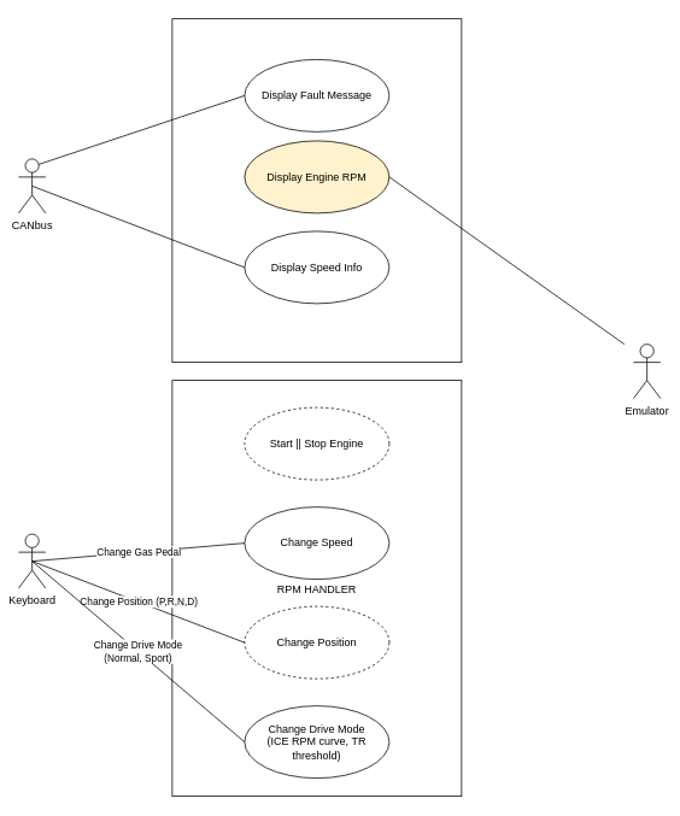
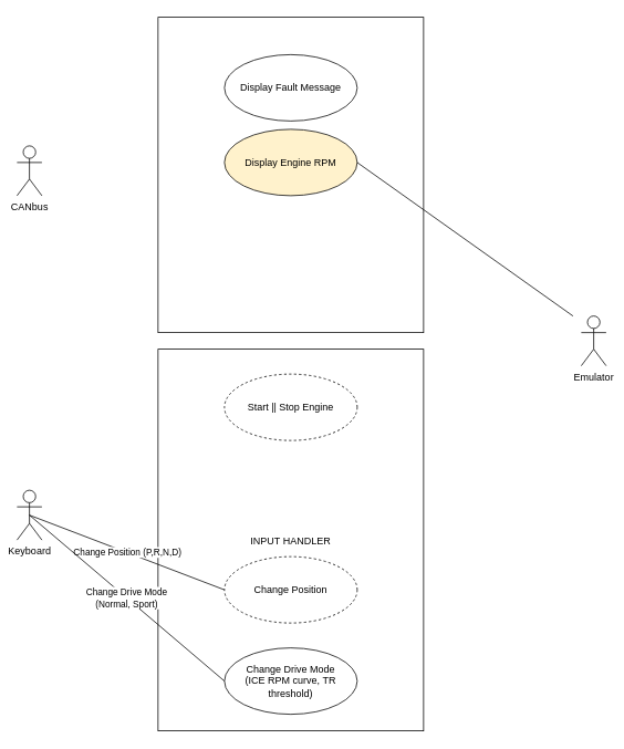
  <mxCell id="0" />
  <mxCell id="1" parent="0" />
  <mxCell id="2" value="" style="rounded=0;whiteSpace=wrap;html=1;" vertex="1" parent="1"><mxGeometry x="190" y="20" width="320" height="380" as="geometry" /></mxCell>
- <mxCell id="3" value="&lt;p style=&quot;line-height: 250%&quot;&gt;RPM HANDLER&lt;/p&gt;" style="rounded=0;whiteSpace=wrap;html=1;align=center;" vertex="1" parent="1"><mxGeometry x="190" y="420" width="320" height="460" as="geometry" /></mxCell>
+ <mxCell id="3" value="&lt;p style=&quot;line-height: 250%&quot;&gt;INPUT HANDLER&lt;/p&gt;" style="rounded=0;whiteSpace=wrap;html=1;align=center;" vertex="1" parent="1"><mxGeometry x="190" y="420" width="320" height="460" as="geometry" /></mxCell>
  <mxCell id="4" value="Keyboard" style="shape=umlActor;verticalLabelPosition=bottom;verticalAlign=top;html=1;outlineConnect=0;" parent="1" vertex="1"><mxGeometry x="20" y="590" width="30" height="60" as="geometry" /></mxCell>
- <mxCell id="5" value="Change Speed" style="ellipse;whiteSpace=wrap;html=1;" parent="1" vertex="1"><mxGeometry x="270" y="560" width="160" height="80" as="geometry" /></mxCell>
- <mxCell id="6" value="Change Gas Pedal" style="endArrow=none;html=1;entryX=0;entryY=0.5;entryDx=0;entryDy=0;exitX=0.5;exitY=0.5;exitDx=0;exitDy=0;exitPerimeter=0;" parent="1" target="5" edge="1" source="4"><mxGeometry width="50" height="50" relative="1" as="geometry"><mxPoint x="100" y="620" as="sourcePoint" /><mxPoint x="260" y="500" as="targetPoint" /></mxGeometry></mxCell>
  <mxCell id="7" value="Change Position" style="ellipse;whiteSpace=wrap;html=1;dashed=1;" parent="1" vertex="1"><mxGeometry x="270" y="670" width="160" height="80" as="geometry" /></mxCell>
  <mxCell id="8" value="Change Drive Mode&lt;br&gt;(ICE RPM curve, TR threshold)" style="ellipse;whiteSpace=wrap;html=1;" parent="1" vertex="1"><mxGeometry x="270" y="780" width="160" height="80" as="geometry" /></mxCell>
  <mxCell id="9" value="Change Position (P,R,N,D)" style="endArrow=none;html=1;entryX=0;entryY=0.5;entryDx=0;entryDy=0;exitX=0.5;exitY=0.5;exitDx=0;exitDy=0;exitPerimeter=0;" parent="1" target="7" edge="1" source="4"><mxGeometry width="50" height="50" relative="1" as="geometry"><mxPoint x="120" y="470" as="sourcePoint" /><mxPoint x="280" y="460" as="targetPoint" /></mxGeometry></mxCell>
  <mxCell id="10" value="Change Drive Mode&lt;br&gt;(Normal, Sport)" style="endArrow=none;html=1;entryX=0;entryY=0.5;entryDx=0;entryDy=0;exitX=0.5;exitY=0.5;exitDx=0;exitDy=0;exitPerimeter=0;" parent="1" target="8" edge="1" source="4"><mxGeometry width="50" height="50" relative="1" as="geometry"><mxPoint x="110" y="490" as="sourcePoint" /><mxPoint x="280" y="590" as="targetPoint" /></mxGeometry></mxCell>
  <mxCell id="11" value="Display Engine RPM" style="ellipse;whiteSpace=wrap;html=1;fillColor=#fff2cc;" parent="1" vertex="1"><mxGeometry x="270" y="155" width="160" height="80" as="geometry" /></mxCell>
- <mxCell id="12" value="Display Speed Info" style="ellipse;whiteSpace=wrap;html=1;" parent="1" vertex="1"><mxGeometry x="270" y="255" width="160" height="80" as="geometry" /></mxCell>
- <mxCell id="13" value="" style="endArrow=none;html=1;entryX=0;entryY=0.5;entryDx=0;entryDy=0;exitX=0.5;exitY=0.5;exitDx=0;exitDy=0;exitPerimeter=0;" parent="1" target="12" edge="1" source="17"><mxGeometry width="50" height="50" relative="1" as="geometry"><mxPoint x="140" y="433" as="sourcePoint" /><mxPoint x="280" y="270" as="targetPoint" /></mxGeometry></mxCell>
  <mxCell id="14" value="Display Fault Message" style="ellipse;whiteSpace=wrap;html=1;" parent="1" vertex="1"><mxGeometry x="270" y="65" width="160" height="80" as="geometry" /></mxCell>
- <mxCell id="15" value="" style="endArrow=none;html=1;entryX=0;entryY=0.5;entryDx=0;entryDy=0;exitX=0.75;exitY=0.1;exitDx=0;exitDy=0;exitPerimeter=0;" parent="1" target="14" edge="1" source="17"><mxGeometry width="50" height="50" relative="1" as="geometry"><mxPoint x="120" y="400" as="sourcePoint" /><mxPoint x="280" y="270" as="targetPoint" /></mxGeometry></mxCell>
  <mxCell id="16" value="Start || Stop Engine" style="ellipse;whiteSpace=wrap;html=1;dashed=1;" vertex="1" parent="1"><mxGeometry x="270" y="450" width="160" height="80" as="geometry" /></mxCell>
  <mxCell id="17" value="CANbus" style="shape=umlActor;verticalLabelPosition=bottom;verticalAlign=top;html=1;outlineConnect=0;" vertex="1" parent="1"><mxGeometry x="20" y="175" width="30" height="60" as="geometry" /></mxCell>
  <mxCell id="18" value="Emulator" style="shape=umlActor;verticalLabelPosition=bottom;verticalAlign=top;html=1;outlineConnect=0;" vertex="1" parent="1"><mxGeometry x="700" y="380" width="30" height="60" as="geometry" /></mxCell>
  <mxCell id="19" value="" style="endArrow=none;html=1;entryX=1;entryY=0.5;entryDx=0;entryDy=0;" edge="1" parent="1" target="11"><mxGeometry width="50" height="50" relative="1" as="geometry"><mxPoint x="690" y="380" as="sourcePoint" /><mxPoint x="490" y="300" as="targetPoint" /></mxGeometry></mxCell>
